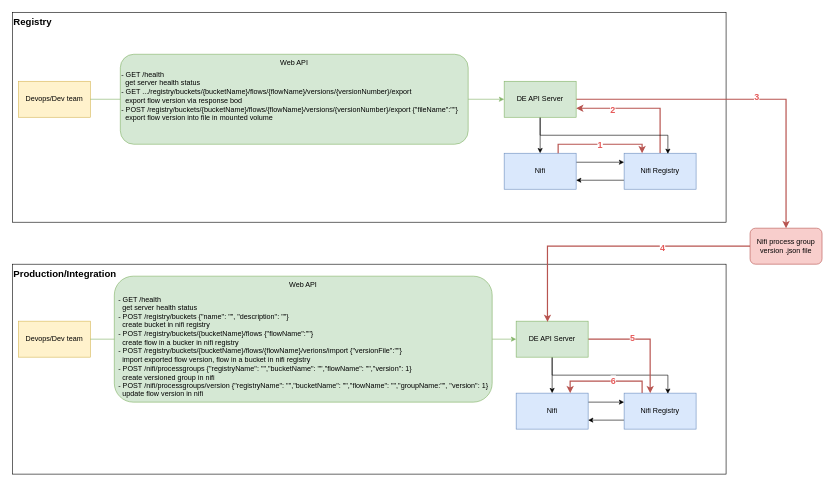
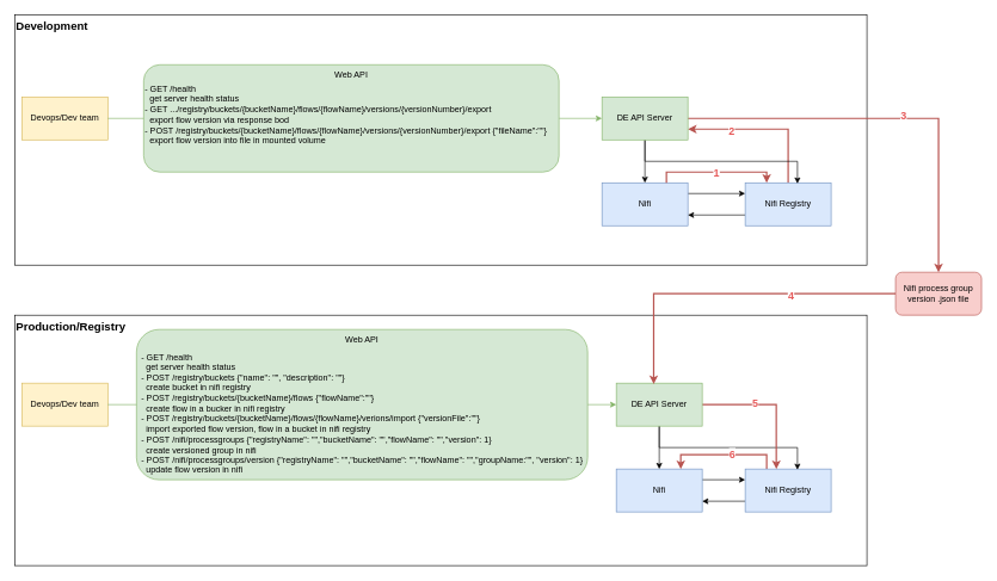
  <mxCell id="0" />
  <mxCell id="1" parent="0" />
- <mxCell id="2" value="Registry" style="rounded=0;whiteSpace=wrap;html=1;align=left;verticalAlign=top;fontStyle=1;fontSize=16;" vertex="1" parent="1"><mxGeometry x="20" width="1190" height="350" as="geometry" y="20" /></mxCell>
+ <mxCell id="2" value="Development" style="rounded=0;whiteSpace=wrap;html=1;align=left;verticalAlign=top;fontStyle=1;fontSize=16;" vertex="1" parent="1"><mxGeometry x="20" width="1190" height="350" as="geometry" y="20" /></mxCell>
  <mxCell id="3" style="edgeStyle=orthogonalEdgeStyle;rounded=0;orthogonalLoop=1;jettySize=auto;html=1;exitX=1;exitY=0.25;exitDx=0;exitDy=0;entryX=0;entryY=0.25;entryDx=0;entryDy=0;" edge="1" parent="1" source="4" target="8"><mxGeometry relative="1" as="geometry" /></mxCell>
  <mxCell id="4" value="Nifi" style="rounded=0;whiteSpace=wrap;html=1;fillColor=#dae8fc;strokeColor=#6c8ebf;" vertex="1" parent="1"><mxGeometry x="840" y="255" width="120" height="60" as="geometry" /></mxCell>
  <mxCell id="5" style="edgeStyle=orthogonalEdgeStyle;rounded=0;orthogonalLoop=1;jettySize=auto;html=1;exitX=0;exitY=0.75;exitDx=0;exitDy=0;entryX=1;entryY=0.75;entryDx=0;entryDy=0;" edge="1" parent="1" source="8" target="4"><mxGeometry relative="1" as="geometry" /></mxCell>
  <mxCell id="6" style="edgeStyle=orthogonalEdgeStyle;rounded=0;orthogonalLoop=1;jettySize=auto;html=1;entryX=1;entryY=0.75;entryDx=0;entryDy=0;strokeColor=#b85450;fontColor=#B85450;fillColor=#f8cecc;strokeWidth=2;" edge="1" parent="1" source="8" target="12"><mxGeometry relative="1" as="geometry"><Array as="points"><mxPoint x="1100" y="180" /></Array></mxGeometry></mxCell>
  <mxCell id="7" value="2" style="edgeLabel;html=1;align=center;verticalAlign=middle;resizable=0;points=[];fontColor=#e65b5b;fontSize=15;fontStyle=1" vertex="1" connectable="0" parent="6"><mxGeometry x="0.072" y="1" relative="1" as="geometry"><mxPoint x="-40" as="offset" /></mxGeometry></mxCell>
  <mxCell id="8" value="Nifi Registry" style="rounded=0;whiteSpace=wrap;html=1;fillColor=#dae8fc;strokeColor=#6c8ebf;" vertex="1" parent="1"><mxGeometry x="1040" y="255" width="120" height="60" as="geometry" /></mxCell>
  <mxCell id="9" style="edgeStyle=orthogonalEdgeStyle;rounded=0;orthogonalLoop=1;jettySize=auto;html=1;" edge="1" parent="1" source="12"><mxGeometry relative="1" as="geometry"><mxPoint x="900" y="255" as="targetPoint" /></mxGeometry></mxCell>
  <mxCell id="10" style="edgeStyle=orthogonalEdgeStyle;rounded=0;orthogonalLoop=1;jettySize=auto;html=1;entryX=0.608;entryY=0.017;entryDx=0;entryDy=0;entryPerimeter=0;" edge="1" parent="1" source="12" target="8"><mxGeometry relative="1" as="geometry"><Array as="points"><mxPoint x="900" y="225" /><mxPoint x="1113" y="225" /></Array></mxGeometry></mxCell>
  <mxCell id="11" style="edgeStyle=orthogonalEdgeStyle;rounded=0;orthogonalLoop=1;jettySize=auto;html=1;strokeColor=#B85450;fontColor=#5AA9E6;fillColor=#f8cecc;strokeWidth=2;" edge="1" parent="1" source="12" target="34"><mxGeometry relative="1" as="geometry" /></mxCell>
  <mxCell id="12" value="DE API Server" style="rounded=0;whiteSpace=wrap;html=1;fillColor=#d5e8d4;strokeColor=#82b366;" vertex="1" parent="1"><mxGeometry x="840" y="135" width="120" height="60" as="geometry" /></mxCell>
  <mxCell id="13" value="Devops/Dev team" style="rounded=0;whiteSpace=wrap;html=1;fillColor=#fff2cc;strokeColor=#d6b656;" vertex="1" parent="1"><mxGeometry x="30" y="135" width="120" height="60" as="geometry" /></mxCell>
  <mxCell id="14" style="edgeStyle=orthogonalEdgeStyle;rounded=0;orthogonalLoop=1;jettySize=auto;html=1;entryX=0;entryY=0.5;entryDx=0;entryDy=0;fillColor=#d5e8d4;strokeColor=#82b366;" edge="1" parent="1" source="15" target="12"><mxGeometry relative="1" as="geometry" /></mxCell>
  <mxCell id="15" value="Web API" style="rounded=1;whiteSpace=wrap;html=1;fillColor=#d5e8d4;strokeColor=#82b366;align=center;verticalAlign=top;" vertex="1" parent="1"><mxGeometry x="200" y="90" width="580" height="150" as="geometry" /></mxCell>
  <mxCell id="16" value="- GET /health&lt;br&gt;&lt;span style=&quot;&quot;&gt;&lt;/span&gt;&amp;nbsp; get server health status&lt;br&gt;- GET .../registry/buckets/{bucketName}/flows/{flowName}/versions/{versionNumber}/export&lt;br&gt;&lt;span style=&quot;&quot;&gt;&lt;/span&gt;&amp;nbsp; export flow version via response bod &lt;br&gt;- POST&amp;nbsp;/registry/buckets/{bucketName}/flows/{flowName}/versions/{versionNumber}/export {&quot;fileName&quot;:&quot;&quot;}&lt;br&gt;&amp;nbsp; export flow version into file in mounted volume" style="text;html=1;strokeColor=none;fillColor=none;align=left;verticalAlign=top;whiteSpace=wrap;rounded=0;" vertex="1" parent="1"><mxGeometry x="200" y="110" width="570" height="110" as="geometry" /></mxCell>
  <mxCell id="17" value="" style="endArrow=none;html=1;rounded=0;exitX=1;exitY=0.5;exitDx=0;exitDy=0;entryX=0;entryY=0.5;entryDx=0;entryDy=0;fillColor=#d5e8d4;strokeColor=#82b366;" edge="1" parent="1" source="13" target="15"><mxGeometry width="50" height="50" relative="1" as="geometry"><mxPoint x="310" y="250" as="sourcePoint" /><mxPoint x="360" y="200" as="targetPoint" /></mxGeometry></mxCell>
- <mxCell id="18" value="Production/Integration" style="rounded=0;whiteSpace=wrap;html=1;align=left;verticalAlign=top;fontStyle=1;fontSize=16;" vertex="1" parent="1"><mxGeometry x="20" y="440" width="1190" height="350" as="geometry" /></mxCell>
+ <mxCell id="18" value="Production/Registry" style="rounded=0;whiteSpace=wrap;html=1;align=left;verticalAlign=top;fontStyle=1;fontSize=16;" vertex="1" parent="1"><mxGeometry x="20" y="440" width="1190" height="350" as="geometry" /></mxCell>
  <mxCell id="19" style="edgeStyle=orthogonalEdgeStyle;rounded=0;orthogonalLoop=1;jettySize=auto;html=1;exitX=1;exitY=0.25;exitDx=0;exitDy=0;entryX=0;entryY=0.25;entryDx=0;entryDy=0;" edge="1" parent="1" source="20" target="23"><mxGeometry relative="1" as="geometry" /></mxCell>
  <mxCell id="20" value="Nifi" style="rounded=0;whiteSpace=wrap;html=1;fillColor=#dae8fc;strokeColor=#6c8ebf;" vertex="1" parent="1"><mxGeometry x="860" y="655" width="120" height="60" as="geometry" /></mxCell>
  <mxCell id="21" style="edgeStyle=orthogonalEdgeStyle;rounded=0;orthogonalLoop=1;jettySize=auto;html=1;exitX=0;exitY=0.75;exitDx=0;exitDy=0;entryX=1;entryY=0.75;entryDx=0;entryDy=0;" edge="1" parent="1" source="23" target="20"><mxGeometry relative="1" as="geometry" /></mxCell>
  <mxCell id="22" style="edgeStyle=orthogonalEdgeStyle;rounded=0;orthogonalLoop=1;jettySize=auto;html=1;exitX=0.25;exitY=0;exitDx=0;exitDy=0;entryX=0.75;entryY=0;entryDx=0;entryDy=0;strokeColor=#b85450;fontColor=#5AA9E6;fillColor=#f8cecc;strokeWidth=2;" edge="1" parent="1" source="23" target="20"><mxGeometry relative="1" as="geometry" /></mxCell>
  <mxCell id="23" value="Nifi Registry" style="rounded=0;whiteSpace=wrap;html=1;fillColor=#dae8fc;strokeColor=#6c8ebf;" vertex="1" parent="1"><mxGeometry x="1040" y="655" width="120" height="60" as="geometry" /></mxCell>
  <mxCell id="24" style="edgeStyle=orthogonalEdgeStyle;rounded=0;orthogonalLoop=1;jettySize=auto;html=1;" edge="1" parent="1" source="27"><mxGeometry relative="1" as="geometry"><mxPoint x="920" y="655" as="targetPoint" /><Array as="points"><mxPoint x="920" y="640" /><mxPoint x="920" y="640" /></Array></mxGeometry></mxCell>
  <mxCell id="25" style="edgeStyle=orthogonalEdgeStyle;rounded=0;orthogonalLoop=1;jettySize=auto;html=1;entryX=0.608;entryY=0.017;entryDx=0;entryDy=0;entryPerimeter=0;" edge="1" parent="1" source="27" target="23"><mxGeometry relative="1" as="geometry"><Array as="points"><mxPoint x="920" y="625" /><mxPoint x="1113" y="625" /></Array></mxGeometry></mxCell>
  <mxCell id="26" style="edgeStyle=orthogonalEdgeStyle;rounded=0;orthogonalLoop=1;jettySize=auto;html=1;entryX=0.362;entryY=0;entryDx=0;entryDy=0;strokeColor=#b85450;fontColor=#5AA9E6;fillColor=#f8cecc;entryPerimeter=0;strokeWidth=2;" edge="1" parent="1" source="27" target="23"><mxGeometry relative="1" as="geometry" /></mxCell>
  <mxCell id="27" value="DE API Server" style="rounded=0;whiteSpace=wrap;html=1;fillColor=#d5e8d4;strokeColor=#82b366;" vertex="1" parent="1"><mxGeometry x="860" y="535" width="120" height="60" as="geometry" /></mxCell>
  <mxCell id="28" value="Devops/Dev team" style="rounded=0;whiteSpace=wrap;html=1;fillColor=#fff2cc;strokeColor=#d6b656;" vertex="1" parent="1"><mxGeometry x="30" y="535" width="120" height="60" as="geometry" /></mxCell>
  <mxCell id="29" style="edgeStyle=orthogonalEdgeStyle;rounded=0;orthogonalLoop=1;jettySize=auto;html=1;entryX=0;entryY=0.5;entryDx=0;entryDy=0;fillColor=#d5e8d4;strokeColor=#82b366;" edge="1" parent="1" source="30" target="27"><mxGeometry relative="1" as="geometry" /></mxCell>
  <mxCell id="30" value="Web API" style="rounded=1;whiteSpace=wrap;html=1;fillColor=#d5e8d4;strokeColor=#82b366;align=center;verticalAlign=top;" vertex="1" parent="1"><mxGeometry x="190" y="460" width="630" height="210" as="geometry" /></mxCell>
  <mxCell id="31" value="- GET /health&lt;br&gt;&lt;span style=&quot;&quot;&gt;&lt;/span&gt;&amp;nbsp; get server health status&lt;br&gt;- POST&amp;nbsp;/registry/buckets {&quot;name&quot;: &quot;&quot;,&amp;nbsp;&lt;span style=&quot;background-color: initial;&quot;&gt;&quot;description&quot;: &quot;&quot;&lt;/span&gt;}&lt;br style=&quot;border-color: var(--border-color);&quot;&gt;&amp;nbsp; create bucket in nifi registry&lt;br&gt;- POST&amp;nbsp;/registry/buckets/{bucketName}/flows {&quot;flowName&quot;:&quot;&quot;}&lt;br style=&quot;border-color: var(--border-color);&quot;&gt;&amp;nbsp; create flow in a bucker in nifi registry&lt;br&gt;- POST /registry/buckets/{bucketName}/flows/{flowName}/verions/import {&quot;versionFile&quot;:&quot;&quot;}&lt;br style=&quot;border-color: var(--border-color);&quot;&gt;&amp;nbsp; import exported flow version, flow in a bucket in nifi registry&lt;br&gt;- POST&amp;nbsp;/nifi/processgroups {&quot;registryName&quot;: &quot;&quot;,&lt;span style=&quot;background-color: initial;&quot;&gt;&quot;bucketName&quot;: &quot;&quot;,&lt;/span&gt;&lt;span style=&quot;background-color: initial;&quot;&gt;&quot;flowName&quot;: &quot;&quot;,&lt;/span&gt;&lt;span style=&quot;background-color: initial;&quot;&gt;&quot;version&quot;: 1&lt;/span&gt;}&lt;br style=&quot;border-color: var(--border-color);&quot;&gt;&amp;nbsp; create versioned group in nifi&lt;br&gt;- POST&amp;nbsp;/nifi/processgroups/version {&quot;registryName&quot;: &quot;&quot;,&quot;bucketName&quot;: &quot;&quot;,&lt;span style=&quot;border-color: var(--border-color); background-color: initial;&quot;&gt;&quot;flowName&quot;: &quot;&quot;,&quot;groupName:&quot;&quot;,&amp;nbsp;&lt;/span&gt;&lt;span style=&quot;border-color: var(--border-color); background-color: initial;&quot;&gt;&quot;version&quot;: 1&lt;/span&gt;}&lt;br style=&quot;border-color: var(--border-color);&quot;&gt;&amp;nbsp; update flow version in nifi" style="text;html=1;strokeColor=none;fillColor=none;align=left;verticalAlign=top;whiteSpace=wrap;rounded=0;" vertex="1" parent="1"><mxGeometry x="195" y="485" width="620" height="170" as="geometry" /></mxCell>
  <mxCell id="32" value="" style="endArrow=none;html=1;rounded=0;exitX=1;exitY=0.5;exitDx=0;exitDy=0;entryX=0;entryY=0.5;entryDx=0;entryDy=0;fillColor=#d5e8d4;strokeColor=#82b366;" edge="1" parent="1" source="28" target="30"><mxGeometry width="50" height="50" relative="1" as="geometry"><mxPoint x="310" y="650" as="sourcePoint" /><mxPoint x="360" y="600" as="targetPoint" /></mxGeometry></mxCell>
  <mxCell id="33" style="edgeStyle=orthogonalEdgeStyle;rounded=0;orthogonalLoop=1;jettySize=auto;html=1;entryX=0.435;entryY=0.021;entryDx=0;entryDy=0;entryPerimeter=0;strokeColor=#b85450;fontColor=#5AA9E6;fillColor=#f8cecc;strokeWidth=2;" edge="1" parent="1" source="34" target="27"><mxGeometry relative="1" as="geometry" /></mxCell>
  <mxCell id="34" value="Nifi process group version .json file" style="whiteSpace=wrap;html=1;fillColor=#f8cecc;strokeColor=#b85450;rounded=1;" vertex="1" parent="1"><mxGeometry x="1250" y="380" width="120" height="60" as="geometry" /></mxCell>
  <mxCell id="35" value="3" style="edgeLabel;html=1;align=center;verticalAlign=middle;resizable=0;points=[];fontColor=#e65b5b;fontSize=15;fontStyle=1" vertex="1" connectable="0" parent="1"><mxGeometry x="1220" y="200" as="geometry"><mxPoint x="40" y="-40" as="offset" /></mxGeometry></mxCell>
  <mxCell id="36" value="4" style="edgeLabel;html=1;align=center;verticalAlign=middle;resizable=0;points=[];fontColor=#e65b5b;fontSize=15;fontStyle=1" vertex="1" connectable="0" parent="1"><mxGeometry x="1050" y="211" as="geometry"><mxPoint x="53" y="200" as="offset" /></mxGeometry></mxCell>
  <mxCell id="37" value="5" style="edgeLabel;html=1;align=center;verticalAlign=middle;resizable=0;points=[];fontColor=#e65b5b;fontSize=15;fontStyle=1" vertex="1" connectable="0" parent="1"><mxGeometry x="1060" y="221" as="geometry"><mxPoint x="-7" y="340" as="offset" /></mxGeometry></mxCell>
  <mxCell id="38" value="6" style="edgeLabel;html=1;align=center;verticalAlign=middle;resizable=0;points=[];fontColor=#e65b5b;fontSize=15;fontStyle=1" vertex="1" connectable="0" parent="1"><mxGeometry x="1350" y="630" as="geometry"><mxPoint x="-329" y="3" as="offset" /></mxGeometry></mxCell>
  <mxCell id="39" value="0" style="edgeStyle=orthogonalEdgeStyle;rounded=0;orthogonalLoop=1;jettySize=auto;html=1;entryX=0.25;entryY=0;entryDx=0;entryDy=0;strokeColor=#b85450;fontColor=#B85450;fillColor=#f8cecc;strokeWidth=2;exitX=0.75;exitY=0;exitDx=0;exitDy=0;" edge="1" parent="1" source="4" target="8"><mxGeometry relative="1" as="geometry"><mxPoint x="840" y="415" as="sourcePoint" /><mxPoint x="700" y="340" as="targetPoint" /><Array as="points"><mxPoint x="930" y="240" /><mxPoint x="1070" y="240" /></Array></mxGeometry></mxCell>
  <mxCell id="40" value="1" style="edgeLabel;html=1;align=center;verticalAlign=middle;resizable=0;points=[];fontColor=#e65b5b;fontSize=15;fontStyle=1" vertex="1" connectable="0" parent="39"><mxGeometry x="0.072" y="1" relative="1" as="geometry"><mxPoint x="-7" y="1" as="offset" /></mxGeometry></mxCell>
